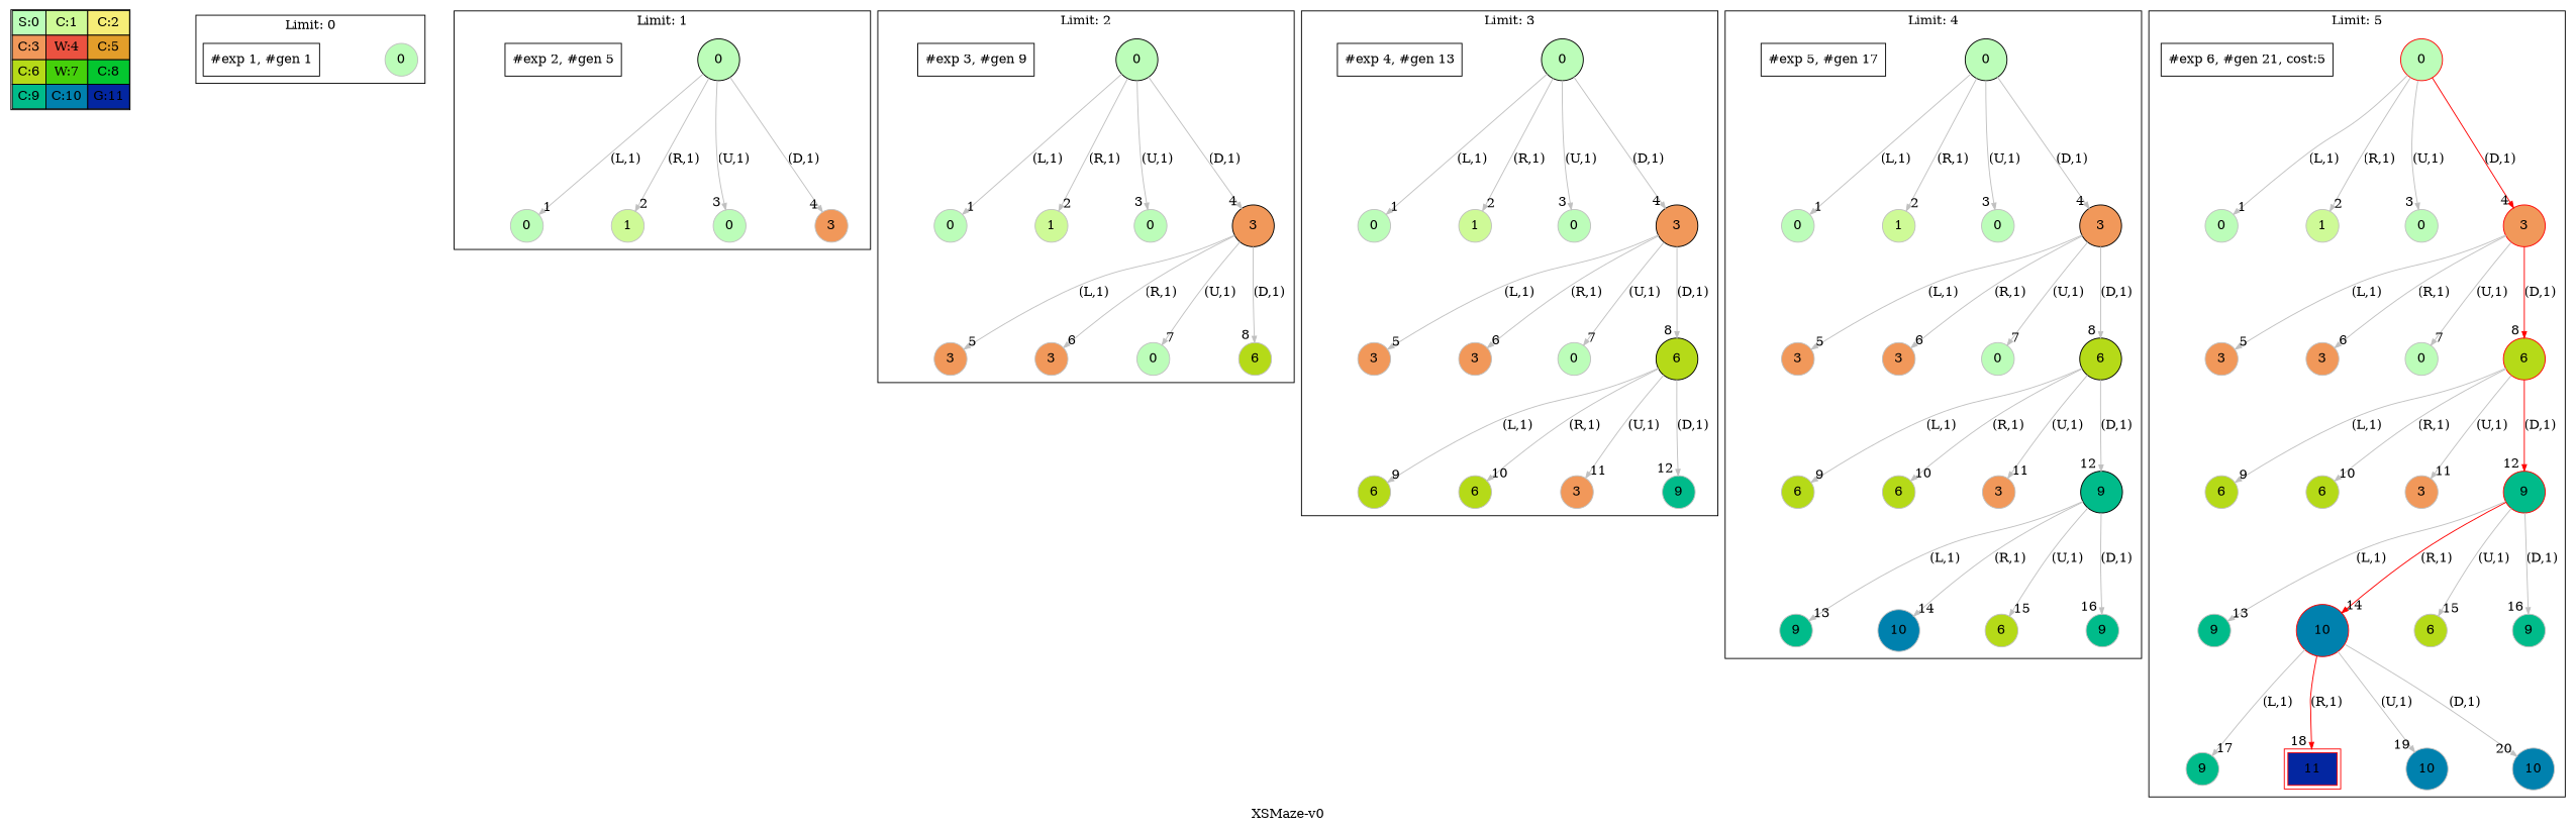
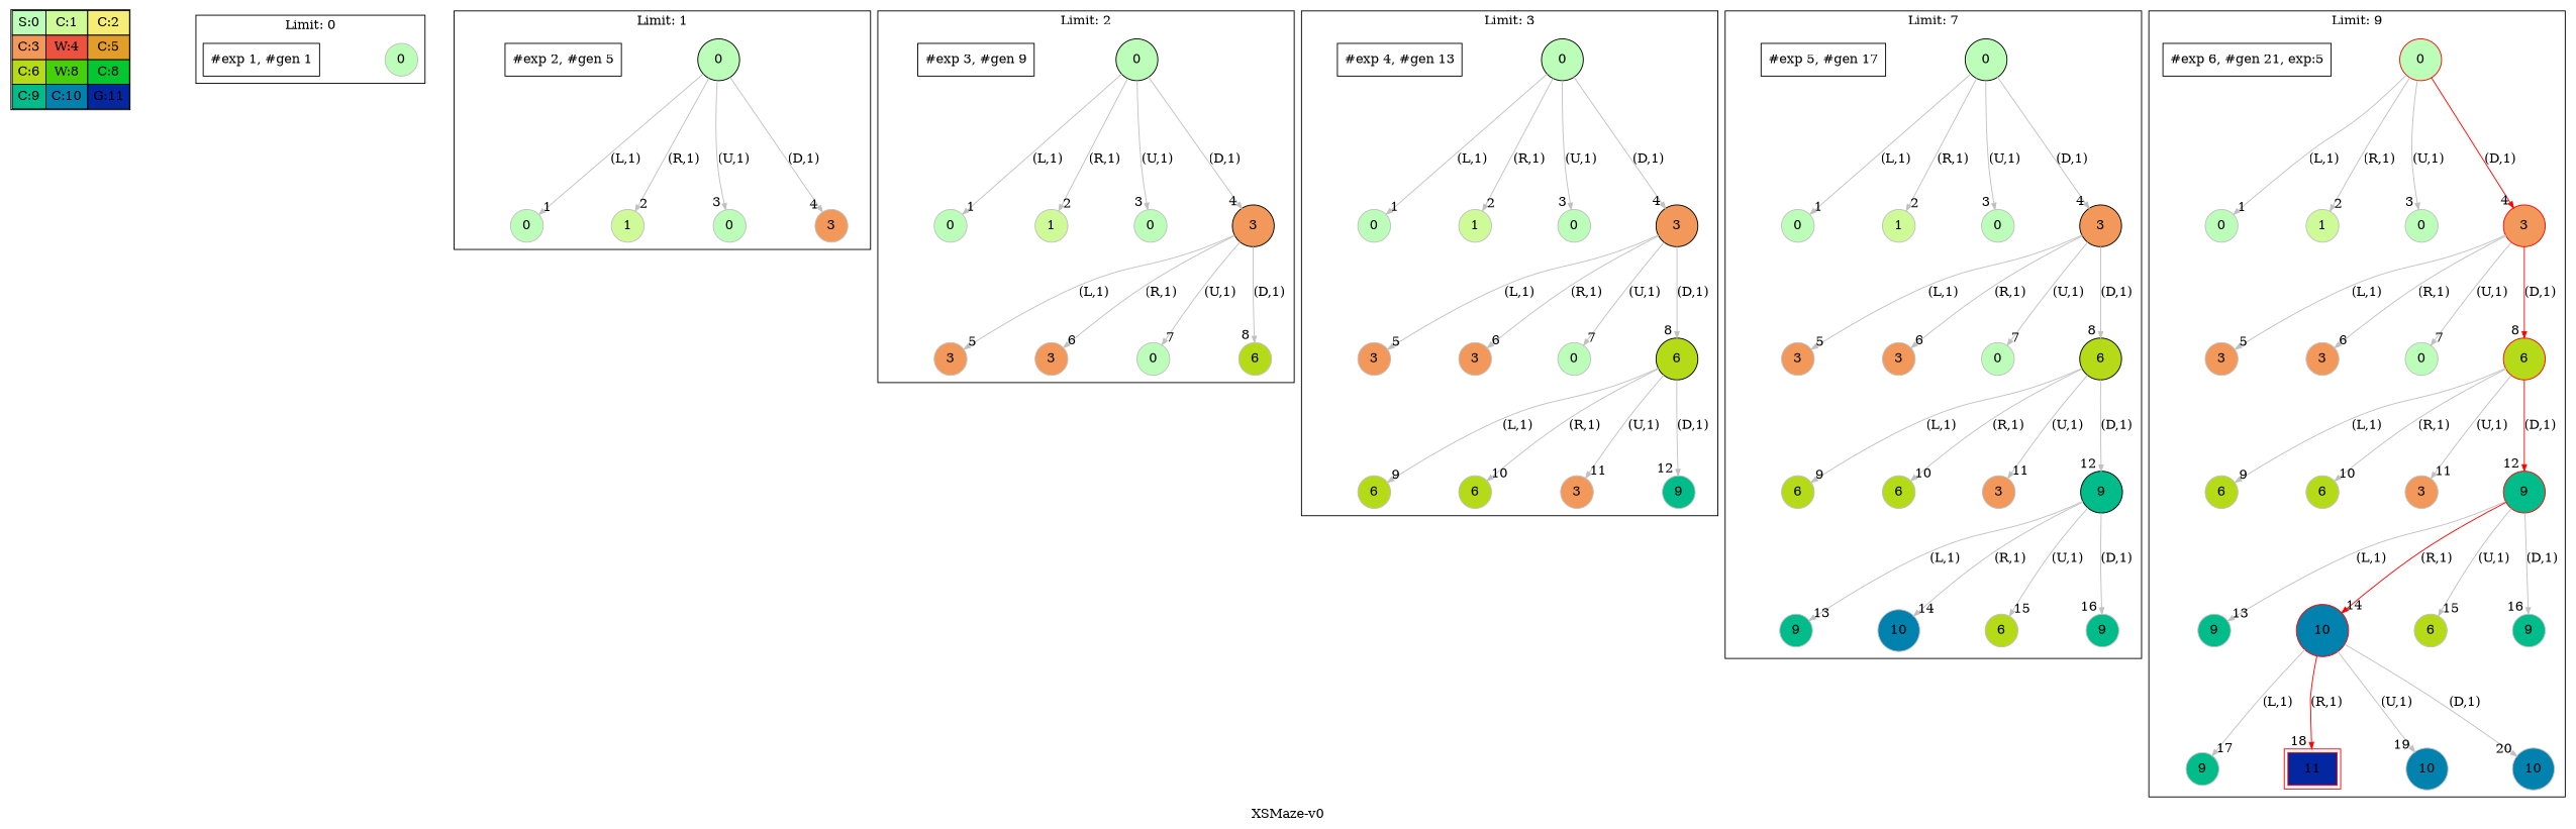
  digraph {
    label="XSMaze-v0"
    nodesep=1
    ranksep=1.2
    node [shape=circle color=grey fillcolor="0.32745098 0.267733   0.99083125 1.        " style=filled]
    edge [arrowsize=0.7 color=grey headlabel=" 1 "]
-   n1 [label=<<table border="1" cellpadding="5" cellspacing="0" cellborder="1"><tr><td bgcolor="0.32745098 0.267733   0.99083125 1.        ">S:0</td><td bgcolor="0.24117647 0.39545121 0.97940977 1.        ">C:1</td><td bgcolor="0.15490196 0.51591783 0.96349314 1.        ">C:2</td></tr><tr><td bgcolor="0.06862745 0.62692381 0.94315443 1.        ">C:3</td><td bgcolor="0.01764706 0.72643357 0.91848699 1.        ">W:4</td><td bgcolor="0.10392157 0.81262237 0.88960401 1.        ">C:5</td></tr><tr><td bgcolor="0.19803922 0.88960401 0.8534438  1.        ">C:6</td><td bgcolor="0.28431373 0.94315443 0.81619691 1.        ">W:7</td><td bgcolor="0.37058824 0.97940977 0.77520398 1.        ">C:8</td></tr><tr><td bgcolor="0.45686275 0.99770518 0.73065313 1.        ">C:9</td><td bgcolor="0.54313725 0.99770518 0.68274886 1.        ">C:10</td><td bgcolor="0.62941176 0.97940977 0.63171101 1.        ">G:11</td></tr></table>> shape=plaintext color="" fillcolor="" style=""]
+   n1 [label=<<table border="1" cellpadding="5" cellspacing="0" cellborder="1"><tr><td bgcolor="0.32745098 0.267733   0.99083125 1.        ">S:0</td><td bgcolor="0.24117647 0.39545121 0.97940977 1.        ">C:1</td><td bgcolor="0.15490196 0.51591783 0.96349314 1.        ">C:2</td></tr><tr><td bgcolor="0.06862745 0.62692381 0.94315443 1.        ">C:3</td><td bgcolor="0.01764706 0.72643357 0.91848699 1.        ">W:4</td><td bgcolor="0.10392157 0.81262237 0.88960401 1.        ">C:5</td></tr><tr><td bgcolor="0.19803922 0.88960401 0.8534438  1.        ">C:6</td><td bgcolor="0.28431373 0.94315443 0.81619691 1.        ">W:8</td><td bgcolor="0.37058824 0.97940977 0.77520398 1.        ">C:8</td></tr><tr><td bgcolor="0.45686275 0.99770518 0.73065313 1.        ">C:9</td><td bgcolor="0.54313725 0.99770518 0.68274886 1.        ">C:10</td><td bgcolor="0.62941176 0.97940977 0.63171101 1.        ">G:11</td></tr></table>> shape=plaintext color="" fillcolor="" style=""]
    n2 [label=0]
    "#exp 1, #gen 1" [shape=box color="" fillcolor="" style=""]
    n4 [color=black label=" 0 "]
    n5 [label=0]
    n6 [fillcolor="0.24117647 0.39545121 0.97940977 1.        " label=1]
    n7 [label=0]
    n8 [fillcolor="0.06862745 0.62692381 0.94315443 1.        " label=3]
    "#exp 2, #gen 5" [shape=box color="" fillcolor="" style=""]
    n10 [color=black label=" 0 "]
    n11 [label=0]
    n12 [fillcolor="0.24117647 0.39545121 0.97940977 1.        " label=1]
    n13 [label=0]
    n14 [color=black fillcolor="0.06862745 0.62692381 0.94315443 1.        " label=" 3 "]
    n15 [fillcolor="0.06862745 0.62692381 0.94315443 1.        " label=3]
    n16 [fillcolor="0.06862745 0.62692381 0.94315443 1.        " label=3]
    n17 [label=0]
    n18 [fillcolor="0.19803922 0.88960401 0.8534438  1.        " label=6]
    "#exp 3, #gen 9" [shape=box color="" fillcolor="" style=""]
    n20 [color=black label=" 0 "]
    n21 [label=0]
    n22 [fillcolor="0.24117647 0.39545121 0.97940977 1.        " label=1]
    n23 [label=0]
    n24 [color=black fillcolor="0.06862745 0.62692381 0.94315443 1.        " label=" 3 "]
    n25 [fillcolor="0.06862745 0.62692381 0.94315443 1.        " label=3]
    n26 [fillcolor="0.06862745 0.62692381 0.94315443 1.        " label=3]
    n27 [label=0]
    n28 [color=black fillcolor="0.19803922 0.88960401 0.8534438  1.        " label=" 6 "]
    n29 [fillcolor="0.19803922 0.88960401 0.8534438  1.        " label=6]
    n30 [fillcolor="0.19803922 0.88960401 0.8534438  1.        " label=6]
    n31 [fillcolor="0.06862745 0.62692381 0.94315443 1.        " label=3]
    n32 [fillcolor="0.45686275 0.99770518 0.73065313 1.        " label=9]
    "#exp 4, #gen 13" [shape=box color="" fillcolor="" style=""]
    n34 [color=black label=" 0 "]
    n35 [label=0]
    n36 [fillcolor="0.24117647 0.39545121 0.97940977 1.        " label=1]
    n37 [label=0]
    n38 [color=black fillcolor="0.06862745 0.62692381 0.94315443 1.        " label=" 3 "]
    n39 [fillcolor="0.06862745 0.62692381 0.94315443 1.        " label=3]
    n40 [fillcolor="0.06862745 0.62692381 0.94315443 1.        " label=3]
    n41 [label=0]
    n42 [color=black fillcolor="0.19803922 0.88960401 0.8534438  1.        " label=" 6 "]
    n43 [fillcolor="0.19803922 0.88960401 0.8534438  1.        " label=6]
    n44 [fillcolor="0.19803922 0.88960401 0.8534438  1.        " label=6]
    n45 [fillcolor="0.06862745 0.62692381 0.94315443 1.        " label=3]
    n46 [color=black fillcolor="0.45686275 0.99770518 0.73065313 1.        " label=" 9 "]
    n47 [fillcolor="0.45686275 0.99770518 0.73065313 1.        " label=9]
    n48 [fillcolor="0.54313725 0.99770518 0.68274886 1.        " label=10]
    n49 [fillcolor="0.19803922 0.88960401 0.8534438  1.        " label=6]
    n50 [fillcolor="0.45686275 0.99770518 0.73065313 1.        " label=9]
    "#exp 5, #gen 17" [shape=box color="" fillcolor="" style=""]
    n52 [color=red label=" 0 "]
    n53 [label=0]
    n54 [fillcolor="0.24117647 0.39545121 0.97940977 1.        " label=1]
    n55 [label=0]
    n56 [color=red fillcolor="0.06862745 0.62692381 0.94315443 1.        " label=" 3 "]
    n57 [fillcolor="0.06862745 0.62692381 0.94315443 1.        " label=3]
    n58 [fillcolor="0.06862745 0.62692381 0.94315443 1.        " label=3]
    n59 [label=0]
    n60 [color=red fillcolor="0.19803922 0.88960401 0.8534438  1.        " label=" 6 "]
    n61 [fillcolor="0.19803922 0.88960401 0.8534438  1.        " label=6]
    n62 [fillcolor="0.19803922 0.88960401 0.8534438  1.        " label=6]
    n63 [fillcolor="0.06862745 0.62692381 0.94315443 1.        " label=3]
    n64 [color=red fillcolor="0.45686275 0.99770518 0.73065313 1.        " label=" 9 "]
    n65 [fillcolor="0.45686275 0.99770518 0.73065313 1.        " label=9]
    n66 [color=red fillcolor="0.54313725 0.99770518 0.68274886 1.        " label=" 10 "]
    n67 [fillcolor="0.19803922 0.88960401 0.8534438  1.        " label=6]
    n68 [fillcolor="0.45686275 0.99770518 0.73065313 1.        " label=9]
    n69 [fillcolor="0.45686275 0.99770518 0.73065313 1.        " label=9]
    n70 [color=red fillcolor="0.62941176 0.97940977 0.63171101 1.        " label=" 11 " peripheries=2 shape=box]
    n71 [fillcolor="0.54313725 0.99770518 0.68274886 1.        " label=10]
    n72 [fillcolor="0.54313725 0.99770518 0.68274886 1.        " label=10]
-   "#exp 6, #gen 21, cost:5" [shape=box color="" fillcolor="" style=""]
+   "#exp 6, #gen 21, cost:5" [shape=box label="#exp 6, #gen 21, exp:5" color="" fillcolor="" style=""]
    subgraph sub_1 {
      label=Map
      n1
    }
    subgraph cluster_2 {
      label="Limit: 0"
      n2
      "#exp 1, #gen 1"
    }
    subgraph cluster_3 {
      label="Limit: 1"
      n4
      n5
      n6
      n7
      n8
      "#exp 2, #gen 5"
    }
    subgraph cluster_4 {
      label="Limit: 2"
      n10
      n11
      n12
      n13
      n14
      n15
      n16
      n17
      n18
      "#exp 3, #gen 9"
    }
    subgraph cluster_5 {
      label="Limit: 3"
      n20
      n21
      n22
      n23
      n24
      n25
      n26
      n27
      n28
      n29
      n30
      n31
      n32
      "#exp 4, #gen 13"
    }
    subgraph cluster_6 {
-     label="Limit: 4"
+     label="Limit: 7"
      n34
      n35
      n36
      n37
      n38
      n39
      n40
      n41
      n42
      n43
      n44
      n45
      n46
      n47
      n48
      n49
      n50
      "#exp 5, #gen 17"
    }
    subgraph cluster_7 {
-     label="Limit: 5"
+     label="Limit: 9"
      n52
      n53
      n54
      n55
      n56
      n57
      n58
      n59
      n60
      n61
      n62
      n63
      n64
      n65
      n66
      n67
      n68
      n69
      n70
      n71
      n72
      "#exp 6, #gen 21, cost:5"
    }
    n4 -> n5 [label="(L,1)"]
    n4 -> n6 [headlabel=" 2 " label="(R,1)"]
    n4 -> n7 [headlabel=" 3 " label="(U,1)"]
    n4 -> n8 [headlabel=" 4 " label="(D,1)"]
    n10 -> n11 [label="(L,1)"]
    n10 -> n12 [headlabel=" 2 " label="(R,1)"]
    n10 -> n13 [headlabel=" 3 " label="(U,1)"]
    n10 -> n14 [headlabel=" 4 " label="(D,1)"]
    n14 -> n15 [headlabel=" 5 " label="(L,1)"]
    n14 -> n16 [headlabel=" 6 " label="(R,1)"]
    n14 -> n17 [headlabel=" 7 " label="(U,1)"]
    n14 -> n18 [headlabel=" 8 " label="(D,1)"]
    n20 -> n21 [label="(L,1)"]
    n20 -> n22 [headlabel=" 2 " label="(R,1)"]
    n20 -> n23 [headlabel=" 3 " label="(U,1)"]
    n20 -> n24 [headlabel=" 4 " label="(D,1)"]
    n24 -> n25 [headlabel=" 5 " label="(L,1)"]
    n24 -> n26 [headlabel=" 6 " label="(R,1)"]
    n24 -> n27 [headlabel=" 7 " label="(U,1)"]
    n24 -> n28 [headlabel=" 8 " label="(D,1)"]
    n28 -> n29 [headlabel=" 9 " label="(L,1)"]
    n28 -> n30 [headlabel=" 10 " label="(R,1)"]
    n28 -> n31 [headlabel=" 11 " label="(U,1)"]
    n28 -> n32 [headlabel=" 12 " label="(D,1)"]
    n34 -> n35 [label="(L,1)"]
    n34 -> n36 [headlabel=" 2 " label="(R,1)"]
    n34 -> n37 [headlabel=" 3 " label="(U,1)"]
    n34 -> n38 [headlabel=" 4 " label="(D,1)"]
    n38 -> n39 [headlabel=" 5 " label="(L,1)"]
    n38 -> n40 [headlabel=" 6 " label="(R,1)"]
    n38 -> n41 [headlabel=" 7 " label="(U,1)"]
    n38 -> n42 [headlabel=" 8 " label="(D,1)"]
    n42 -> n43 [headlabel=" 9 " label="(L,1)"]
    n42 -> n44 [headlabel=" 10 " label="(R,1)"]
    n42 -> n45 [headlabel=" 11 " label="(U,1)"]
    n42 -> n46 [headlabel=" 12 " label="(D,1)"]
    n46 -> n47 [headlabel=" 13 " label="(L,1)"]
    n46 -> n48 [headlabel=" 14 " label="(R,1)"]
    n46 -> n49 [headlabel=" 15 " label="(U,1)"]
    n46 -> n50 [headlabel=" 16 " label="(D,1)"]
    n52 -> n53 [label="(L,1)"]
    n52 -> n54 [headlabel=" 2 " label="(R,1)"]
    n52 -> n55 [headlabel=" 3 " label="(U,1)"]
    n52 -> n56 [color=red headlabel=" 4 " label="(D,1)"]
    n56 -> n57 [headlabel=" 5 " label="(L,1)"]
    n56 -> n58 [headlabel=" 6 " label="(R,1)"]
    n56 -> n59 [headlabel=" 7 " label="(U,1)"]
    n56 -> n60 [color=red headlabel=" 8 " label="(D,1)"]
    n60 -> n61 [headlabel=" 9 " label="(L,1)"]
    n60 -> n62 [headlabel=" 10 " label="(R,1)"]
    n60 -> n63 [headlabel=" 11 " label="(U,1)"]
    n60 -> n64 [color=red headlabel=" 12 " label="(D,1)"]
    n64 -> n65 [headlabel=" 13 " label="(L,1)"]
    n64 -> n66 [color=red headlabel=" 14 " label="(R,1)"]
    n64 -> n67 [headlabel=" 15 " label="(U,1)"]
    n64 -> n68 [headlabel=" 16 " label="(D,1)"]
    n66 -> n69 [headlabel=" 17 " label="(L,1)"]
    n66 -> n70 [color=red headlabel=" 18 " label="(R,1)"]
    n66 -> n71 [headlabel=" 19 " label="(U,1)"]
    n66 -> n72 [headlabel=" 20 " label="(D,1)"]
  }
